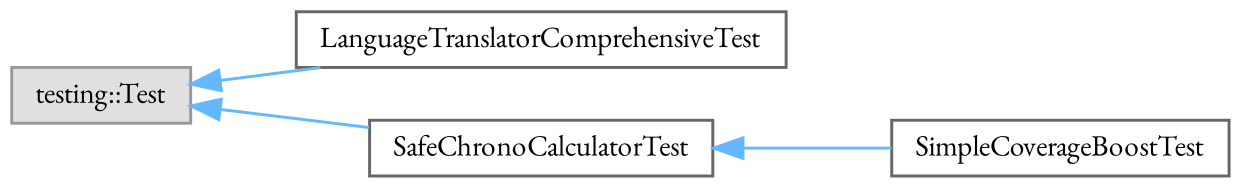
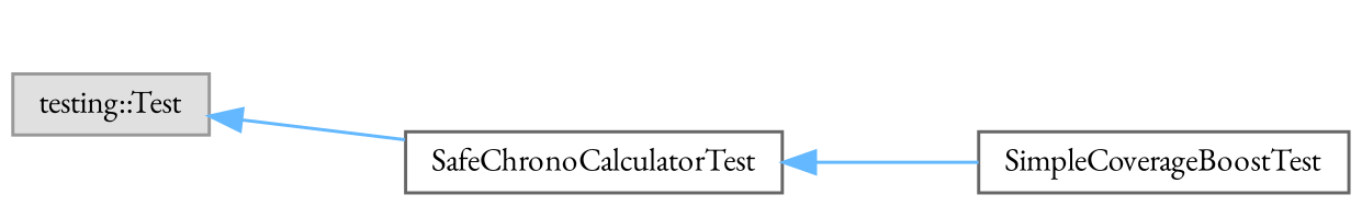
  digraph {
    fontname="EB Garamond"
    rankdir=LR
    node [color=grey40 fillcolor=white fontname="EB Garamond" fontsize=10 shape=box style=filled]
    edge [color=steelblue1 dir=back fontname="EB Garamond" fontsize=10 labelfontname=Helvetica labelfontsize=10 style=solid]
    n1 [color=grey60 fillcolor="#E0E0E0" height=0.2 label="testing::Test" width=0.4]
-   n2 [height=0.2 label=LanguageTranslatorComprehensiveTest width=0.4]
    n3 [height=0.2 label=SafeChronoCalculatorTest width=0.4]
    n4 [height=0.2 label=SimpleCoverageBoostTest width=0.4]
-   n1 -> n2
    n1 -> n3
    n3 -> n4
  }
